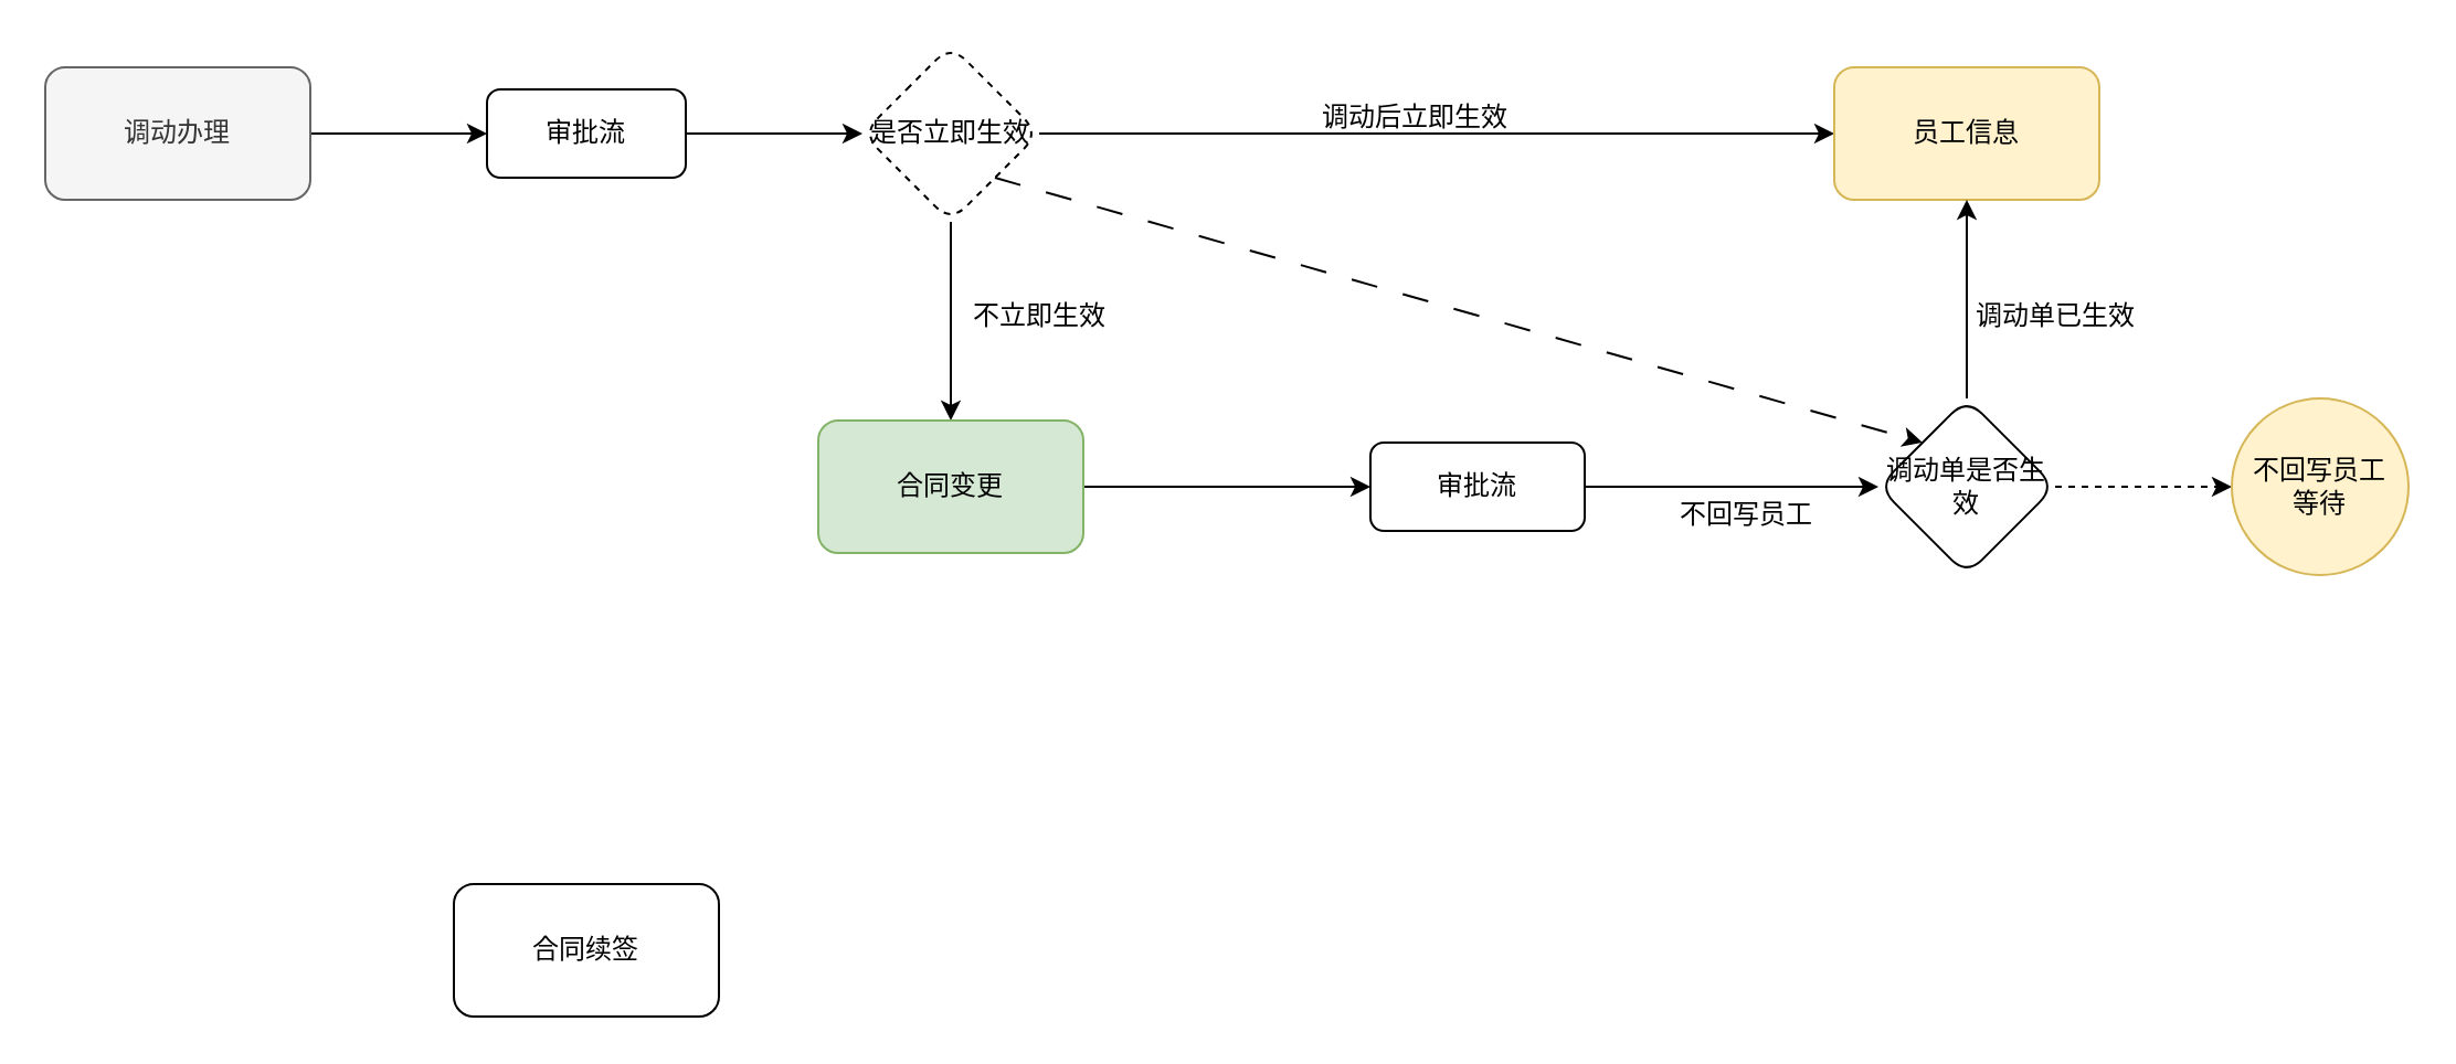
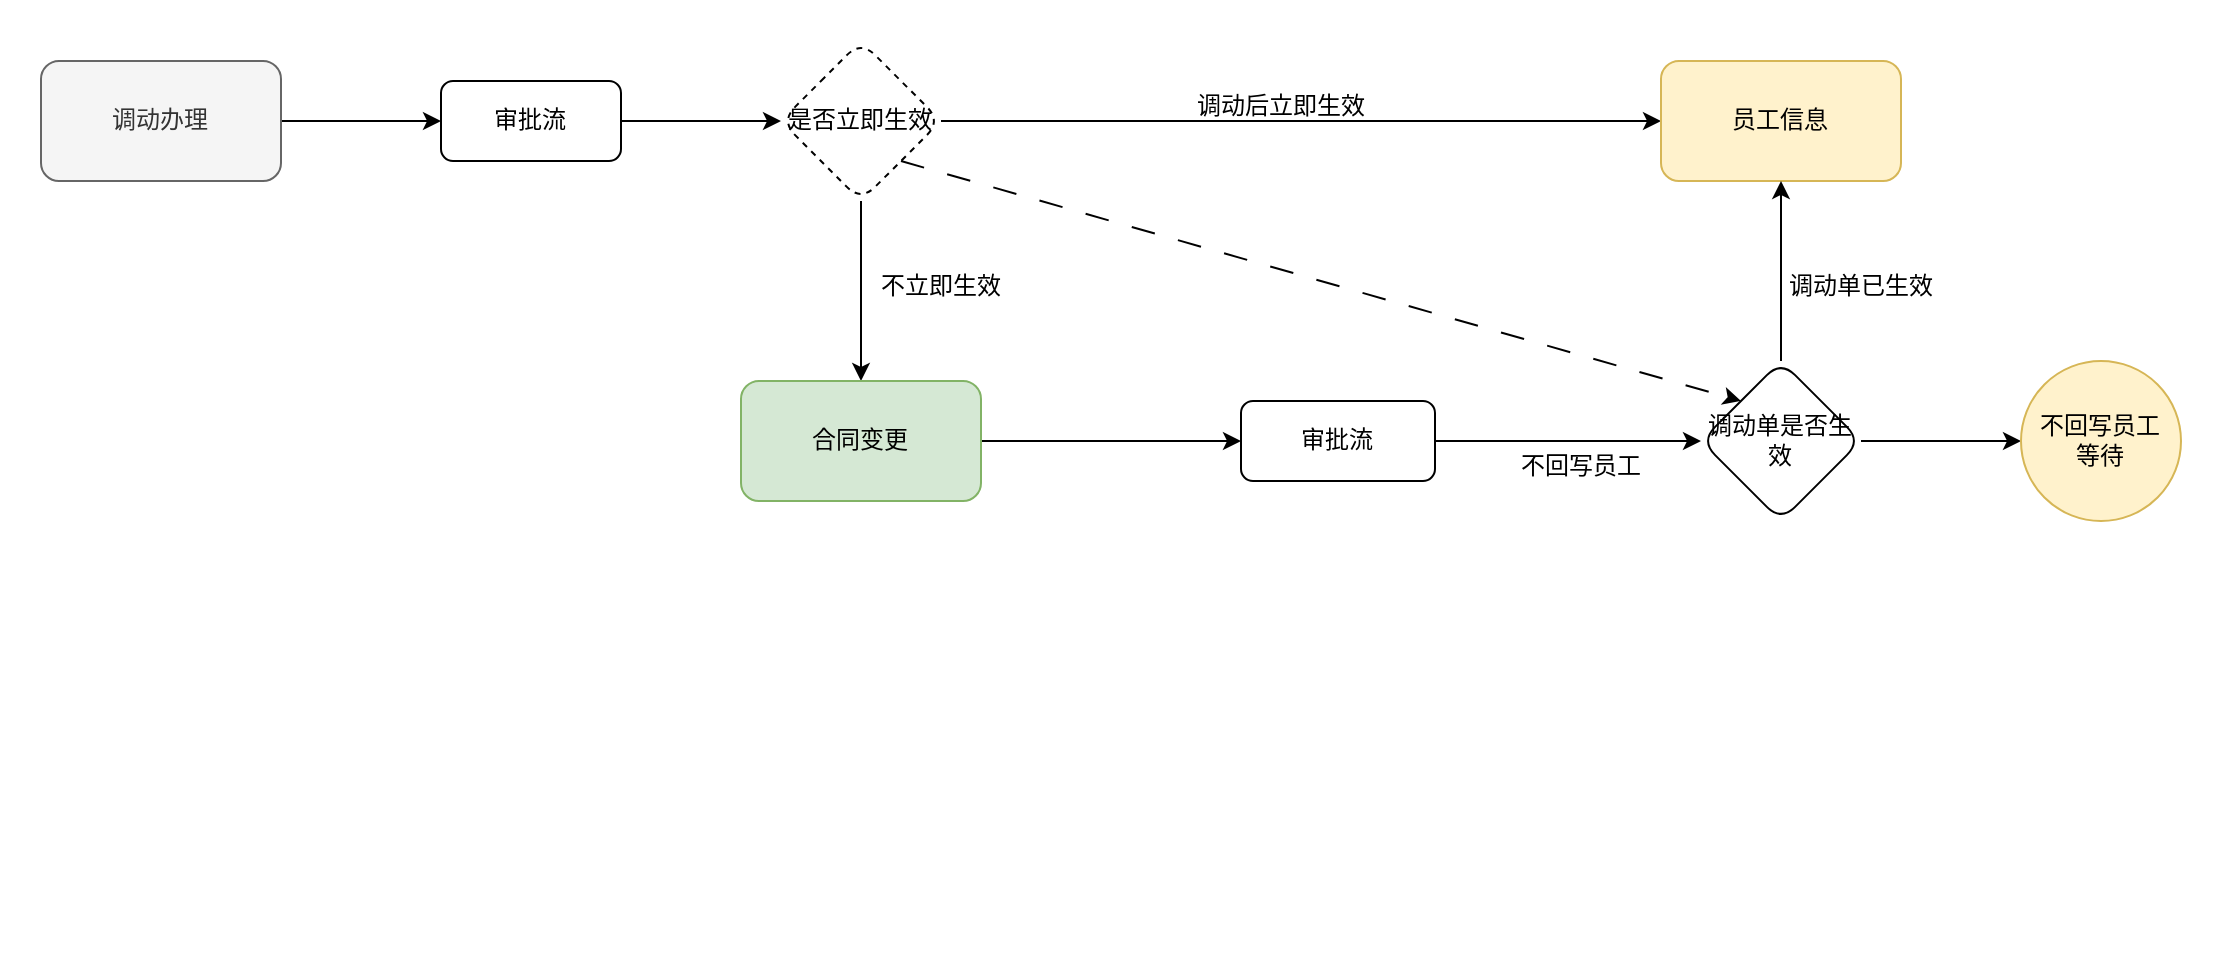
  <mxCell id="0" />
  <mxCell id="1" parent="0" />
  <mxCell id="2" value="" style="edgeStyle=orthogonalEdgeStyle;rounded=0;orthogonalLoop=1;jettySize=auto;html=1;" edge="1" parent="1" source="3" target="5"><mxGeometry relative="1" as="geometry" /></mxCell>
  <mxCell id="3" value="调动办理" style="rounded=1;whiteSpace=wrap;html=1;fillColor=#f5f5f5;fontColor=#333333;strokeColor=#666666;" vertex="1" parent="1"><mxGeometry x="20" y="30" width="120" height="60" as="geometry" /></mxCell>
  <mxCell id="4" value="" style="edgeStyle=orthogonalEdgeStyle;rounded=0;orthogonalLoop=1;jettySize=auto;html=1;" edge="1" parent="1" source="5" target="8"><mxGeometry relative="1" as="geometry" /></mxCell>
  <mxCell id="5" value="审批流" style="rounded=1;whiteSpace=wrap;html=1;" vertex="1" parent="1"><mxGeometry x="220" y="40" width="90" height="40" as="geometry" /></mxCell>
  <mxCell id="6" value="" style="edgeStyle=orthogonalEdgeStyle;rounded=0;orthogonalLoop=1;jettySize=auto;html=1;" edge="1" parent="1" source="8" target="9"><mxGeometry relative="1" as="geometry" /></mxCell>
  <mxCell id="7" value="" style="edgeStyle=orthogonalEdgeStyle;rounded=0;orthogonalLoop=1;jettySize=auto;html=1;" edge="1" parent="1" source="8" target="11"><mxGeometry relative="1" as="geometry" /></mxCell>
  <mxCell id="8" value="是否立即生效" style="rhombus;whiteSpace=wrap;html=1;rounded=1;dashed=1;" vertex="1" parent="1"><mxGeometry x="390" y="20" width="80" height="80" as="geometry" /></mxCell>
  <mxCell id="9" value="员工信息" style="whiteSpace=wrap;html=1;rounded=1;fillColor=#fff2cc;strokeColor=#d6b656;" vertex="1" parent="1"><mxGeometry x="830" y="30" width="120" height="60" as="geometry" /></mxCell>
  <mxCell id="10" value="" style="edgeStyle=orthogonalEdgeStyle;rounded=0;orthogonalLoop=1;jettySize=auto;html=1;" edge="1" parent="1" source="11" target="13"><mxGeometry relative="1" as="geometry" /></mxCell>
  <mxCell id="11" value="合同变更" style="whiteSpace=wrap;html=1;rounded=1;fillColor=#d5e8d4;strokeColor=#82b366;" vertex="1" parent="1"><mxGeometry x="370" y="190" width="120" height="60" as="geometry" /></mxCell>
  <mxCell id="12" value="" style="edgeStyle=orthogonalEdgeStyle;rounded=0;orthogonalLoop=1;jettySize=auto;html=1;" edge="1" parent="1" source="13" target="16"><mxGeometry relative="1" as="geometry" /></mxCell>
  <mxCell id="13" value="审批流" style="whiteSpace=wrap;html=1;rounded=1;" vertex="1" parent="1"><mxGeometry x="620" y="200" width="97" height="40" as="geometry" /></mxCell>
  <mxCell id="14" style="edgeStyle=orthogonalEdgeStyle;rounded=0;orthogonalLoop=1;jettySize=auto;html=1;entryX=0.5;entryY=1;entryDx=0;entryDy=0;" edge="1" parent="1" source="16" target="9"><mxGeometry relative="1" as="geometry" /></mxCell>
- <mxCell id="15" value="" style="edgeStyle=orthogonalEdgeStyle;rounded=0;orthogonalLoop=1;jettySize=auto;html=1;dashed=1;" edge="1" parent="1" source="16" target="20"><mxGeometry relative="1" as="geometry" /></mxCell>
+ <mxCell id="15" value="" style="edgeStyle=orthogonalEdgeStyle;rounded=0;orthogonalLoop=1;jettySize=auto;html=1;" edge="1" parent="1" source="16" target="20"><mxGeometry relative="1" as="geometry" /></mxCell>
  <mxCell id="16" value="调动单是否生效" style="rhombus;whiteSpace=wrap;html=1;rounded=1;" vertex="1" parent="1"><mxGeometry x="850" y="180" width="80" height="80" as="geometry" /></mxCell>
  <mxCell id="17" value="" style="endArrow=classic;html=1;rounded=0;exitX=1;exitY=1;exitDx=0;exitDy=0;entryX=0;entryY=0;entryDx=0;entryDy=0;dashed=1;dashPattern=12 12;" edge="1" parent="1" source="8" target="16"><mxGeometry width="50" height="50" relative="1" as="geometry"><mxPoint x="680" y="410" as="sourcePoint" /><mxPoint x="730" y="360" as="targetPoint" /></mxGeometry></mxCell>
  <mxCell id="18" value="调动单已生效" style="text;html=1;align=center;verticalAlign=middle;resizable=0;points=[];autosize=1;strokeColor=none;fillColor=none;" vertex="1" parent="1"><mxGeometry x="880" y="128" width="100" height="30" as="geometry" /></mxCell>
  <mxCell id="19" value="不回写员工" style="text;html=1;align=center;verticalAlign=middle;resizable=0;points=[];autosize=1;strokeColor=none;fillColor=none;" vertex="1" parent="1"><mxGeometry x="755" y="218" width="70" height="30" as="geometry" /></mxCell>
  <mxCell id="20" value="不回写员工&lt;br&gt;等待" style="ellipse;whiteSpace=wrap;html=1;rounded=1;fillColor=#fff2cc;strokeColor=#d6b656;" vertex="1" parent="1"><mxGeometry x="1010" y="180" width="80" height="80" as="geometry" /></mxCell>
  <mxCell id="21" value="调动后立即生效" style="text;html=1;align=center;verticalAlign=middle;resizable=0;points=[];autosize=1;strokeColor=none;fillColor=none;" vertex="1" parent="1"><mxGeometry x="585" y="38" width="110" height="30" as="geometry" /></mxCell>
  <mxCell id="22" value="不立即生效" style="text;html=1;align=center;verticalAlign=middle;resizable=0;points=[];autosize=1;strokeColor=none;fillColor=none;" vertex="1" parent="1"><mxGeometry x="430" y="128" width="80" height="30" as="geometry" /></mxCell>
- <mxCell id="23" value="合同续签" style="rounded=1;whiteSpace=wrap;html=1;" vertex="1" parent="1"><mxGeometry x="205" y="400" width="120" height="60" as="geometry" /></mxCell>
